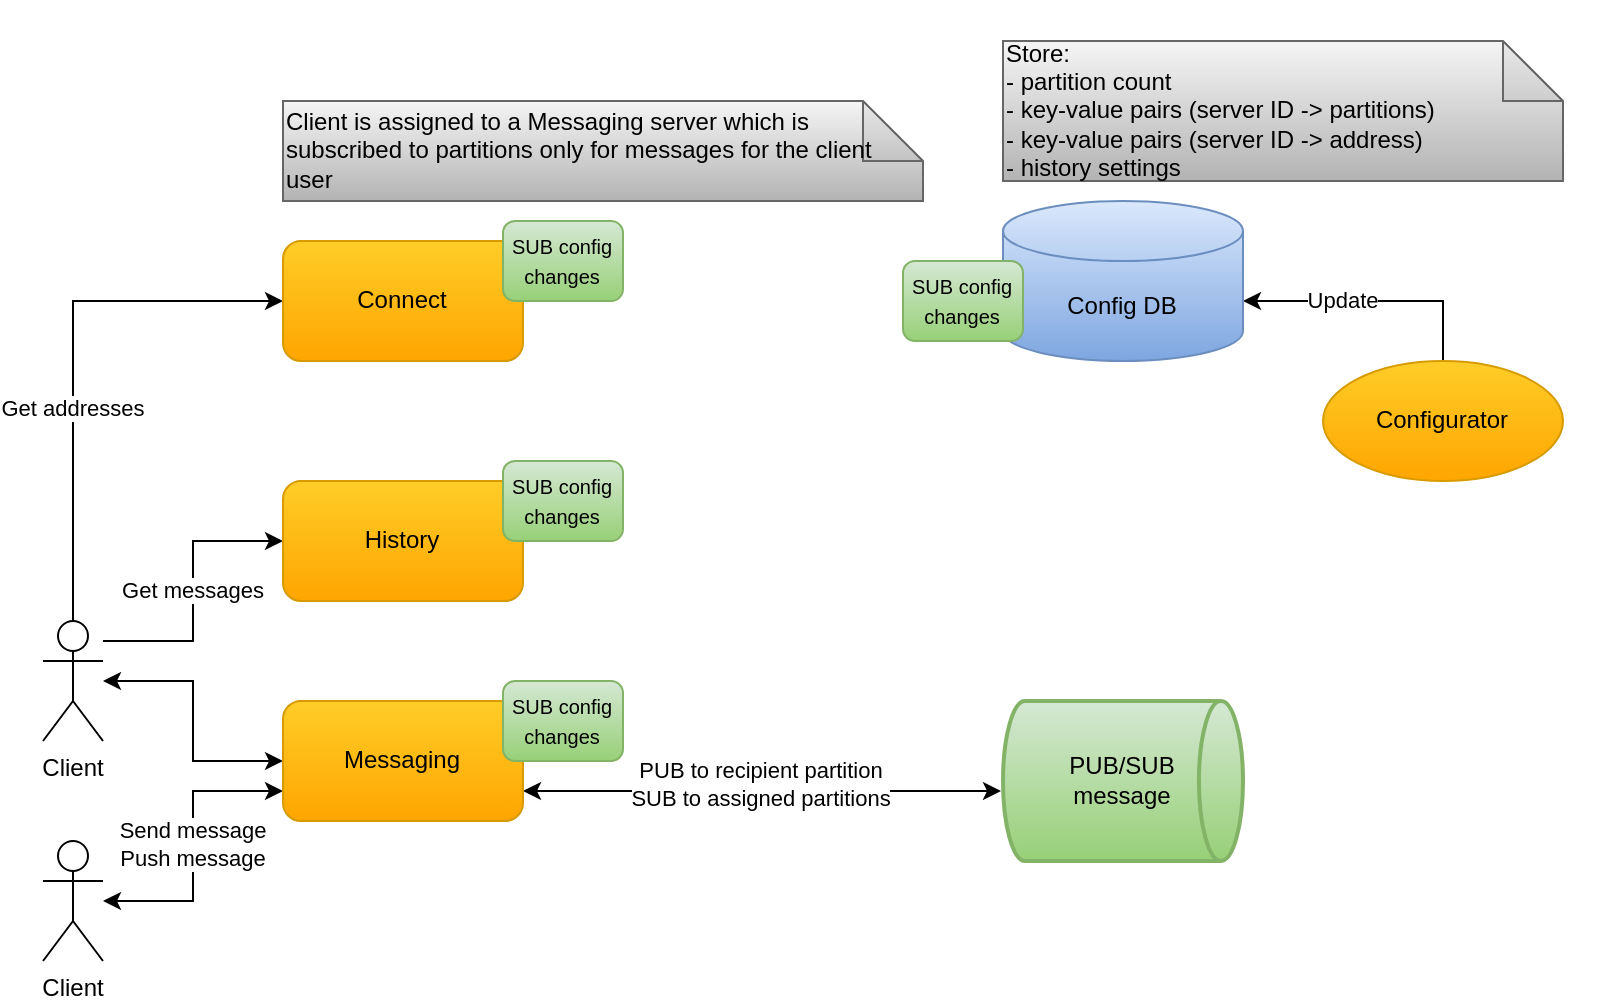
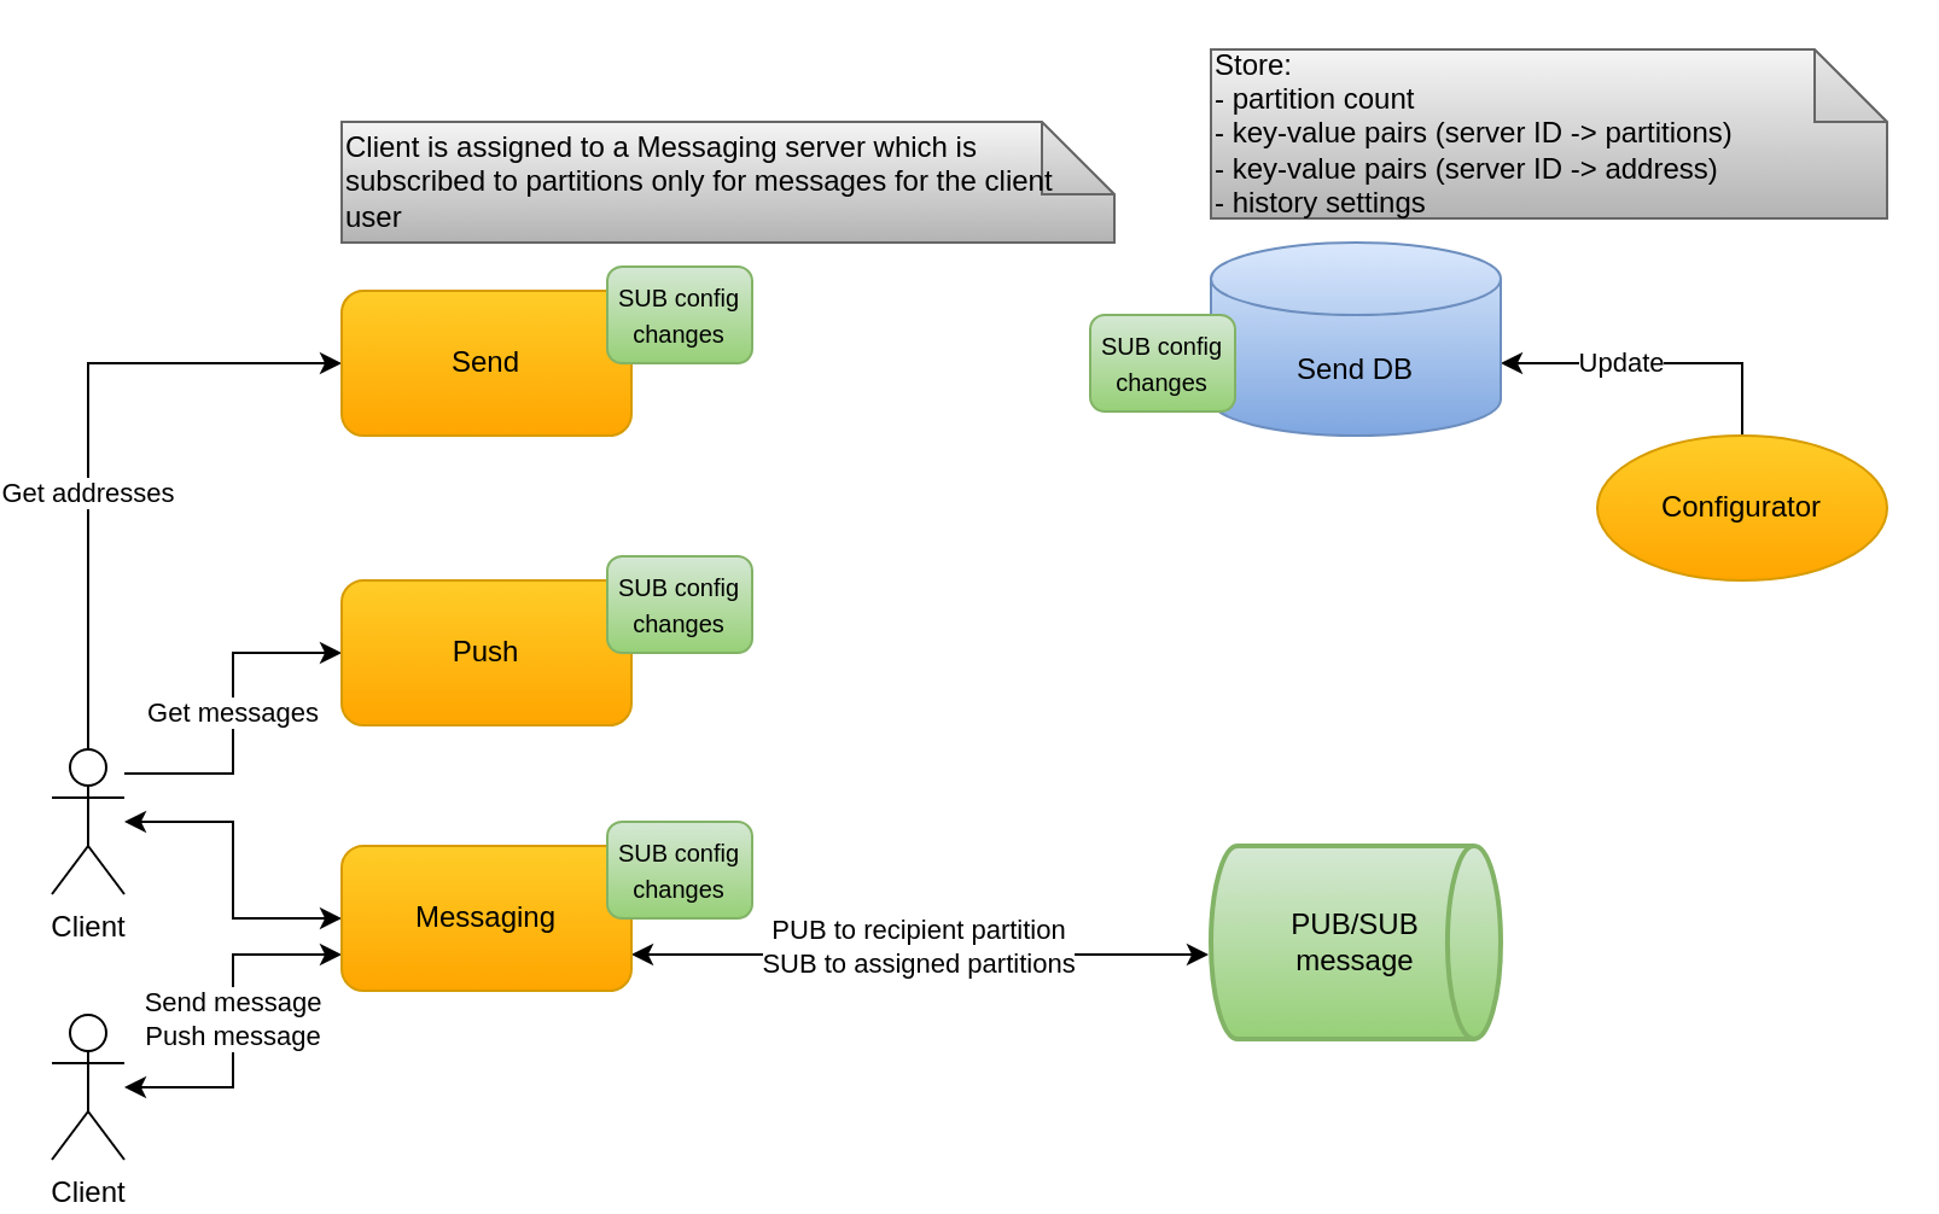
  <mxCell id="0" />
  <mxCell id="1" parent="0" />
  <mxCell id="2" value="" style="edgeStyle=orthogonalEdgeStyle;rounded=0;orthogonalLoop=1;jettySize=auto;html=1;entryX=0;entryY=0.5;entryDx=0;entryDy=0;startArrow=classic;startFill=1;" parent="1" source="5" target="9" edge="1"><mxGeometry relative="1" as="geometry" /></mxCell>
  <mxCell id="3" value="Get addresses" style="edgeStyle=orthogonalEdgeStyle;rounded=0;orthogonalLoop=1;jettySize=auto;html=1;entryX=0;entryY=0.5;entryDx=0;entryDy=0;" parent="1" source="5" target="11" edge="1"><mxGeometry x="-0.2" relative="1" as="geometry"><Array as="points"><mxPoint x="35" y="150" /></Array><mxPoint as="offset" /></mxGeometry></mxCell>
  <mxCell id="4" value="Get messages" style="edgeStyle=orthogonalEdgeStyle;rounded=0;orthogonalLoop=1;jettySize=auto;html=1;entryX=0;entryY=0.5;entryDx=0;entryDy=0;" parent="1" source="5" target="17" edge="1"><mxGeometry relative="1" as="geometry"><Array as="points"><mxPoint x="95" y="320" /><mxPoint x="95" y="270" /></Array></mxGeometry></mxCell>
  <mxCell id="5" value="Client" style="shape=umlActor;verticalLabelPosition=bottom;verticalAlign=top;html=1;outlineConnect=0;" parent="1" vertex="1"><mxGeometry x="20" y="310" width="30" height="60" as="geometry" /></mxCell>
  <mxCell id="6" value="Send message&lt;br&gt;Push message" style="edgeStyle=orthogonalEdgeStyle;rounded=0;orthogonalLoop=1;jettySize=auto;html=1;entryX=0;entryY=0.75;entryDx=0;entryDy=0;startArrow=classic;startFill=1;" parent="1" source="7" target="9" edge="1"><mxGeometry relative="1" as="geometry" /></mxCell>
  <mxCell id="7" value="Client" style="shape=umlActor;verticalLabelPosition=bottom;verticalAlign=top;html=1;outlineConnect=0;" parent="1" vertex="1"><mxGeometry x="20" y="420" width="30" height="60" as="geometry" /></mxCell>
  <mxCell id="8" value="PUB to recipient partition&lt;br&gt;&lt;div&gt;SUB to assigned partitions&lt;/div&gt;" style="rounded=0;orthogonalLoop=1;jettySize=auto;html=1;startArrow=classic;startFill=1;exitX=1;exitY=0.75;exitDx=0;exitDy=0;" parent="1" source="9" edge="1"><mxGeometry x="-0.004" y="2" relative="1" as="geometry"><mxPoint y="-1" as="offset" /><mxPoint x="499" y="395" as="targetPoint" /></mxGeometry></mxCell>
  <mxCell id="9" value="&lt;font style=&quot;font-size: 12px&quot;&gt;Messaging&lt;/font&gt;" style="rounded=1;whiteSpace=wrap;html=1;gradientColor=#ffa500;fillColor=#ffcd28;strokeColor=#d79b00;" parent="1" vertex="1"><mxGeometry x="140" y="350" width="120" height="60" as="geometry" /></mxCell>
  <mxCell id="10" value="PUB/SUB&lt;br&gt;message" style="strokeWidth=2;html=1;shape=mxgraph.flowchart.direct_data;whiteSpace=wrap;gradientColor=#97d077;fillColor=#d5e8d4;strokeColor=#82b366;" parent="1" vertex="1"><mxGeometry x="500" y="350" width="120" height="80" as="geometry" /></mxCell>
- <mxCell id="11" value="&lt;font style=&quot;font-size: 12px&quot;&gt;Connect&lt;/font&gt;" style="rounded=1;whiteSpace=wrap;html=1;gradientColor=#ffa500;fillColor=#ffcd28;strokeColor=#d79b00;" parent="1" vertex="1"><mxGeometry x="140" y="120" width="120" height="60" as="geometry" /></mxCell>
+ <mxCell id="11" value="&lt;font style=&quot;font-size: 12px&quot;&gt;Send&lt;/font&gt;" style="rounded=1;whiteSpace=wrap;html=1;gradientColor=#ffa500;fillColor=#ffcd28;strokeColor=#d79b00;" parent="1" vertex="1"><mxGeometry x="140" y="120" width="120" height="60" as="geometry" /></mxCell>
  <mxCell id="12" value="Update" style="edgeStyle=orthogonalEdgeStyle;rounded=0;orthogonalLoop=1;jettySize=auto;html=1;entryX=1;entryY=0.5;entryDx=0;entryDy=0;entryPerimeter=0;exitX=0.5;exitY=0;exitDx=0;exitDy=0;" parent="1" source="13" edge="1"><mxGeometry x="0.231" relative="1" as="geometry"><mxPoint as="offset" /><mxPoint x="620" y="150" as="targetPoint" /><Array as="points"><mxPoint x="720" y="150" /></Array></mxGeometry></mxCell>
  <mxCell id="13" value="Configurator" style="ellipse;whiteSpace=wrap;html=1;gradientColor=#ffa500;fillColor=#ffcd28;strokeColor=#d79b00;" parent="1" vertex="1"><mxGeometry x="660" y="180" width="120" height="60" as="geometry" /></mxCell>
- <mxCell id="14" value="Config DB" style="shape=cylinder3;whiteSpace=wrap;html=1;boundedLbl=1;backgroundOutline=1;size=15;gradientColor=#7ea6e0;fillColor=#dae8fc;strokeColor=#6c8ebf;" parent="1" vertex="1"><mxGeometry x="500" y="100" width="120" height="80" as="geometry" /></mxCell>
+ <mxCell id="14" value="Send DB" style="shape=cylinder3;whiteSpace=wrap;html=1;boundedLbl=1;backgroundOutline=1;size=15;gradientColor=#7ea6e0;fillColor=#dae8fc;strokeColor=#6c8ebf;" parent="1" vertex="1"><mxGeometry x="500" y="100" width="120" height="80" as="geometry" /></mxCell>
  <mxCell id="15" value="Store:&lt;br&gt;- partition count&lt;br&gt;- key-value pairs&amp;nbsp;(server ID -&amp;gt; partitions)&lt;br&gt;- key-value pairs&amp;nbsp;(server ID -&amp;gt; address)&lt;br&gt;- history settings" style="shape=note;whiteSpace=wrap;html=1;backgroundOutline=1;darkOpacity=0.05;align=left;gradientColor=#b3b3b3;fillColor=#f5f5f5;strokeColor=#666666;" parent="1" vertex="1"><mxGeometry x="500" y="20" width="280" height="70" as="geometry" /></mxCell>
  <mxCell id="16" value="Client is assigned to a Messaging server which is subscribed to partitions only for messages for the client user" style="shape=note;whiteSpace=wrap;html=1;backgroundOutline=1;darkOpacity=0.05;align=left;gradientColor=#b3b3b3;fillColor=#f5f5f5;strokeColor=#666666;" parent="1" vertex="1"><mxGeometry x="140" y="50" width="320" height="50" as="geometry" /></mxCell>
- <mxCell id="17" value="&lt;font style=&quot;font-size: 12px&quot;&gt;History&lt;/font&gt;" style="rounded=1;whiteSpace=wrap;html=1;gradientColor=#ffa500;fillColor=#ffcd28;strokeColor=#d79b00;" parent="1" vertex="1"><mxGeometry x="140" y="240" width="120" height="60" as="geometry" /></mxCell>
+ <mxCell id="17" value="&lt;font style=&quot;font-size: 12px&quot;&gt;Push&lt;/font&gt;" style="rounded=1;whiteSpace=wrap;html=1;gradientColor=#ffa500;fillColor=#ffcd28;strokeColor=#d79b00;" parent="1" vertex="1"><mxGeometry x="140" y="240" width="120" height="60" as="geometry" /></mxCell>
  <mxCell id="18" value="&lt;font style=&quot;font-size: 10px&quot;&gt;SUB config&lt;br&gt;changes&lt;/font&gt;" style="rounded=1;whiteSpace=wrap;html=1;gradientColor=#97d077;fillColor=#d5e8d4;strokeColor=#82b366;" parent="1" vertex="1"><mxGeometry x="250" y="110" width="60" height="40" as="geometry" /></mxCell>
  <mxCell id="19" value="&lt;font style=&quot;font-size: 10px&quot;&gt;SUB config&lt;br&gt;changes&lt;/font&gt;" style="rounded=1;whiteSpace=wrap;html=1;gradientColor=#97d077;fillColor=#d5e8d4;strokeColor=#82b366;" parent="1" vertex="1"><mxGeometry x="250" y="230" width="60" height="40" as="geometry" /></mxCell>
  <mxCell id="20" value="&lt;font style=&quot;font-size: 10px&quot;&gt;SUB config&lt;br&gt;changes&lt;/font&gt;" style="rounded=1;whiteSpace=wrap;html=1;gradientColor=#97d077;fillColor=#d5e8d4;strokeColor=#82b366;" parent="1" vertex="1"><mxGeometry x="250" y="340" width="60" height="40" as="geometry" /></mxCell>
  <mxCell id="21" value="&lt;font style=&quot;font-size: 10px&quot;&gt;SUB config&lt;br&gt;changes&lt;/font&gt;" style="rounded=1;whiteSpace=wrap;html=1;gradientColor=#97d077;fillColor=#d5e8d4;strokeColor=#82b366;" parent="1" vertex="1"><mxGeometry x="450" y="130" width="60" height="40" as="geometry" /></mxCell>
